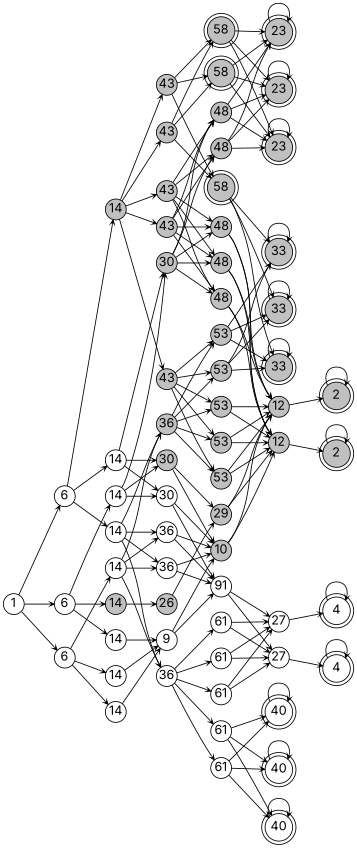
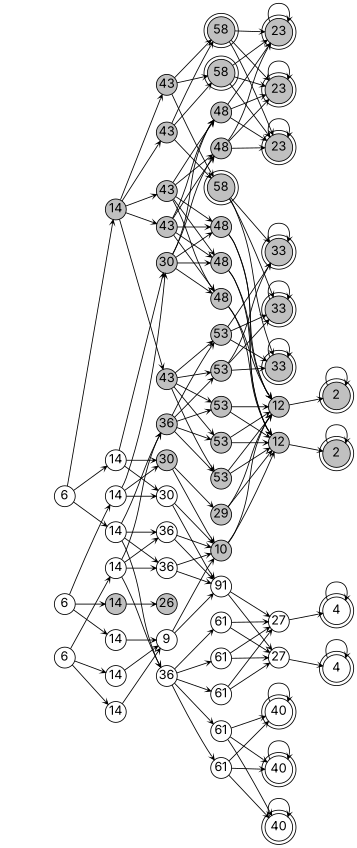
  digraph {
    fontname=Inter
    rankdir=LR
    node [fixedsize=true fontname=Inter fontsize=15 shape=circle fillcolor=gray style=filled]
    edge [arrowhead=vee arrowsize=.5 color=black fontname=Inter]
-   n1 [height=.35 label=1 width=.35 fillcolor="" style=""]
    n2 [height=.35 label=6 width=.35 fillcolor="" style=""]
    n3 [height=.35 label=6 width=.35 fillcolor="" style=""]
    n4 [height=.35 label=6 width=.35 fillcolor="" style=""]
    n5 [height=.35 label=14 width=.35]
    n6 [height=.35 label=14 width=.35 fillcolor="" style=""]
    n7 [height=.35 label=14 width=.35 fillcolor="" style=""]
    n8 [height=.35 label=14 width=.35 fillcolor="" style=""]
    n9 [height=.35 label=14 width=.35]
    n10 [height=.35 label=14 width=.35 fillcolor="" style=""]
    n11 [height=.35 label=14 width=.35 fillcolor="" style=""]
    n12 [height=.35 label=14 width=.35 fillcolor="" style=""]
    n13 [height=.35 label=14 width=.35 fillcolor="" style=""]
    n14 [height=.35 label=43 width=.35]
    n15 [height=.35 label=43 width=.35]
    n16 [height=.35 label=43 width=.35]
    n17 [height=.35 label=43 width=.35]
    n18 [height=.35 label=43 width=.35]
    n19 [height=.35 label=30 width=.35]
    n20 [height=.35 label=30 width=.35]
    n21 [height=.35 label=30 width=.35 fillcolor="" style=""]
    n22 [height=.35 label=36 width=.35]
    n23 [height=.35 label=36 width=.35 fillcolor="" style=""]
    n24 [height=.35 label=36 width=.35 fillcolor="" style=""]
    n25 [height=.35 label=36 width=.35 fillcolor="" style=""]
    n26 [height=.35 label=26 width=.35]
    n27 [height=.35 label=9 width=.35 fillcolor="" style=""]
    n28 [height=.35 label=58 peripheries=2 width=.35]
    n29 [height=.35 label=58 peripheries=2 width=.35]
    n30 [height=.35 label=58 peripheries=2 width=.35]
    n31 [height=.35 label=48 width=.35]
    n32 [height=.35 label=48 width=.35]
    n33 [height=.35 label=48 width=.35]
    n34 [height=.35 label=48 width=.35]
    n35 [height=.35 label=48 width=.35]
    n36 [height=.35 label=53 width=.35]
    n37 [height=.35 label=53 width=.35]
    n38 [height=.35 label=53 width=.35]
    n39 [height=.35 label=53 width=.35]
    n40 [height=.35 label=53 width=.35]
    n41 [height=.35 label=29 width=.35]
    n42 [height=.35 label=10 width=.35]
    n43 [height=.35 label=91 width=.35 fillcolor="" style=""]
    n44 [height=.35 label=61 width=.35 fillcolor="" style=""]
    n45 [height=.35 label=61 width=.35 fillcolor="" style=""]
    n46 [height=.35 label=61 width=.35 fillcolor="" style=""]
    n47 [height=.35 label=61 width=.35 fillcolor="" style=""]
    n48 [height=.35 label=61 width=.35 fillcolor="" style=""]
    n49 [height=.35 label=23 peripheries=2 width=.35]
    n50 [height=.35 label=23 peripheries=2 width=.35]
    n51 [height=.35 label=23 peripheries=2 width=.35]
    n52 [height=.35 label=33 peripheries=2 width=.35]
    n53 [height=.35 label=33 peripheries=2 width=.35]
    n54 [height=.35 label=33 peripheries=2 width=.35]
    n55 [height=.35 label=12 width=.35]
    n56 [height=.35 label=12 width=.35]
    n57 [height=.35 label=27 width=.35 fillcolor="" style=""]
    n58 [height=.35 label=27 width=.35 fillcolor="" style=""]
    n59 [height=.35 label=40 peripheries=2 width=.35 fillcolor="" style=""]
    n60 [height=.35 label=40 peripheries=2 width=.35 fillcolor="" style=""]
    n61 [height=.35 label=40 peripheries=2 width=.35 fillcolor="" style=""]
    n62 [height=.35 label=2 peripheries=2 width=.35]
    n63 [height=.35 label=2 peripheries=2 width=.35]
    n64 [height=.35 label=4 peripheries=2 width=.35 fillcolor="" style=""]
    n65 [height=.35 label=4 peripheries=2 width=.35 fillcolor="" style=""]
-   n1 -> n2
-   n1 -> n3
-   n1 -> n4
    n2 -> n5
    n2 -> n6
    n2 -> n7
    n3 -> n8
    n3 -> n9
    n3 -> n10
    n4 -> n11
    n4 -> n12
    n4 -> n13
    n5 -> n14
    n5 -> n15
    n5 -> n16
    n5 -> n17
    n5 -> n18
    n6 -> n19
    n6 -> n20
    n6 -> n21
    n7 -> n22
    n7 -> n23
    n7 -> n24
    n7 -> n25
    n8 -> n19
    n8 -> n20
    n8 -> n21
    n9 -> n26
    n10 -> n27
    n11 -> n22
    n11 -> n23
    n11 -> n24
    n11 -> n25
    n12 -> n27
    n13 -> n27
    n14 -> n28
    n14 -> n29
    n14 -> n30
    n15 -> n28
    n15 -> n29
    n15 -> n30
    n16 -> n31
    n16 -> n32
    n16 -> n33
    n16 -> n34
    n16 -> n35
    n17 -> n31
    n17 -> n32
    n17 -> n33
    n17 -> n34
    n17 -> n35
    n18 -> n36
    n18 -> n37
    n18 -> n38
    n18 -> n39
    n18 -> n40
    n19 -> n31
    n19 -> n32
    n19 -> n33
    n19 -> n34
    n19 -> n35
    n20 -> n41
    n20 -> n42
    n21 -> n42
    n21 -> n43
    n22 -> n36
    n22 -> n37
    n22 -> n38
    n22 -> n39
    n22 -> n40
    n23 -> n42
    n23 -> n43
    n24 -> n42
    n24 -> n43
    n25 -> n44
    n25 -> n45
    n25 -> n46
    n25 -> n47
    n25 -> n48
-   n26 -> n41
    n27 -> n42
    n27 -> n43
    n28 -> n49
    n28 -> n50
    n28 -> n51
    n29 -> n49
    n29 -> n50
    n29 -> n51
    n30 -> n52
    n30 -> n53
    n30 -> n54
    n31 -> n49
    n31 -> n50
    n31 -> n51
    n32 -> n49
    n32 -> n50
    n32 -> n51
    n33 -> n55
    n33 -> n56
    n34 -> n55
    n34 -> n56
    n35 -> n55
    n35 -> n56
    n36 -> n52
    n36 -> n53
    n36 -> n54
    n37 -> n52
    n37 -> n53
    n37 -> n54
    n38 -> n55
    n38 -> n56
    n39 -> n55
    n39 -> n56
    n40 -> n55
    n40 -> n56
    n41 -> n55
    n41 -> n56
    n42 -> n55
    n42 -> n56
    n43 -> n57
    n43 -> n58
    n44 -> n59
    n44 -> n60
    n44 -> n61
    n45 -> n59
    n45 -> n60
    n45 -> n61
    n46 -> n57
    n46 -> n58
    n47 -> n57
    n47 -> n58
    n48 -> n57
    n48 -> n58
    n49 -> n49
    n50 -> n50
    n51 -> n51
    n52 -> n52
    n53 -> n53
    n54 -> n54
    n55 -> n62
    n56 -> n63
    n57 -> n64
    n58 -> n65
    n59 -> n59
    n60 -> n60
    n61 -> n61
    n62 -> n62
    n63 -> n63
    n64 -> n64
    n65 -> n65
  }
